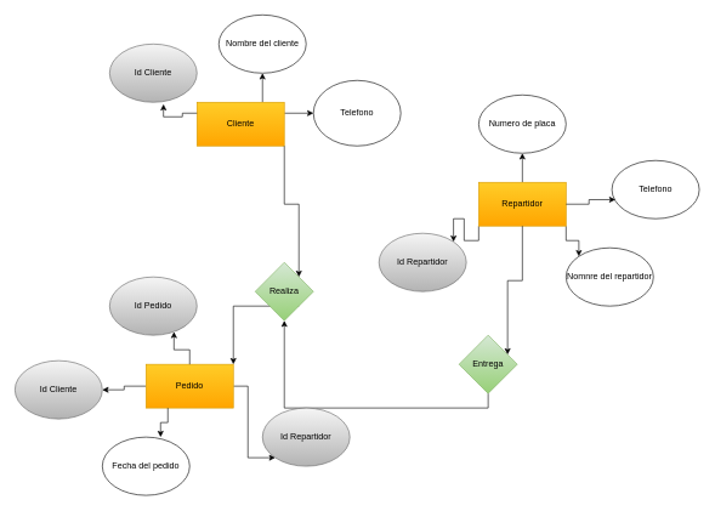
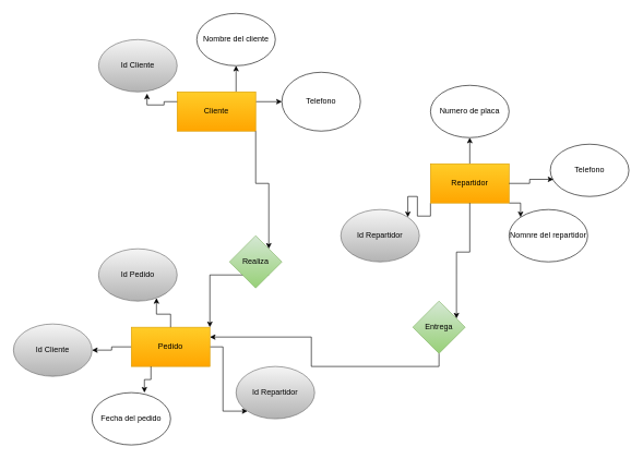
  <mxCell id="0" />
  <mxCell id="1" parent="0" />
  <mxCell id="2" style="edgeStyle=orthogonalEdgeStyle;rounded=0;orthogonalLoop=1;jettySize=auto;html=1;exitX=0.75;exitY=0;exitDx=0;exitDy=0;" edge="1" parent="1" source="5" target="7"><mxGeometry relative="1" as="geometry" /></mxCell>
  <mxCell id="3" style="edgeStyle=orthogonalEdgeStyle;rounded=0;orthogonalLoop=1;jettySize=auto;html=1;exitX=1;exitY=1;exitDx=0;exitDy=0;entryX=1;entryY=0;entryDx=0;entryDy=0;" edge="1" parent="1" source="25" target="18"><mxGeometry relative="1" as="geometry" /></mxCell>
  <mxCell id="4" style="edgeStyle=orthogonalEdgeStyle;rounded=0;orthogonalLoop=1;jettySize=auto;html=1;exitX=1;exitY=0.25;exitDx=0;exitDy=0;entryX=0;entryY=0.5;entryDx=0;entryDy=0;" edge="1" parent="1" source="5" target="28"><mxGeometry relative="1" as="geometry" /></mxCell>
  <mxCell id="5" value="Cliente" style="rounded=0;whiteSpace=wrap;html=1;fillColor=#ffcd28;strokeColor=#d79b00;gradientColor=#ffa500;" vertex="1" parent="1"><mxGeometry x="270" y="140" width="120" height="60" as="geometry" /></mxCell>
  <mxCell id="6" value="Id Cliente" style="ellipse;whiteSpace=wrap;html=1;fillColor=#f5f5f5;gradientColor=#b3b3b3;strokeColor=#666666;" vertex="1" parent="1"><mxGeometry x="150" y="60" width="120" height="80" as="geometry" /></mxCell>
  <mxCell id="7" value="Nombre del cliente" style="ellipse;whiteSpace=wrap;html=1;" vertex="1" parent="1"><mxGeometry x="300" y="20" width="120" height="80" as="geometry" /></mxCell>
  <mxCell id="8" style="edgeStyle=orthogonalEdgeStyle;rounded=0;orthogonalLoop=1;jettySize=auto;html=1;exitX=0.5;exitY=0;exitDx=0;exitDy=0;entryX=0.5;entryY=1;entryDx=0;entryDy=0;" edge="1" parent="1" source="12" target="15"><mxGeometry relative="1" as="geometry" /></mxCell>
  <mxCell id="9" style="edgeStyle=orthogonalEdgeStyle;rounded=0;orthogonalLoop=1;jettySize=auto;html=1;exitX=0;exitY=1;exitDx=0;exitDy=0;entryX=1;entryY=0;entryDx=0;entryDy=0;" edge="1" parent="1" source="12" target="13"><mxGeometry relative="1" as="geometry" /></mxCell>
  <mxCell id="10" style="edgeStyle=orthogonalEdgeStyle;rounded=0;orthogonalLoop=1;jettySize=auto;html=1;exitX=1;exitY=1;exitDx=0;exitDy=0;entryX=0;entryY=0;entryDx=0;entryDy=0;" edge="1" parent="1" source="12" target="14"><mxGeometry relative="1" as="geometry" /></mxCell>
- <mxCell id="11" style="edgeStyle=orthogonalEdgeStyle;rounded=0;orthogonalLoop=1;jettySize=auto;html=1;exitX=0.5;exitY=1;exitDx=0;exitDy=0;" edge="1" parent="1" source="27" target="25"><mxGeometry relative="1" as="geometry" /></mxCell>
+ <mxCell id="11" style="edgeStyle=orthogonalEdgeStyle;rounded=0;orthogonalLoop=1;jettySize=auto;html=1;exitX=0.5;exitY=1;exitDx=0;exitDy=0;entryX=1;entryY=0.25;entryDx=0;entryDy=0;" edge="1" parent="1" source="27" target="18"><mxGeometry relative="1" as="geometry" /></mxCell>
  <mxCell id="12" value="Repartidor" style="rounded=0;whiteSpace=wrap;html=1;fillColor=#ffcd28;strokeColor=#d79b00;gradientColor=#ffa500;" vertex="1" parent="1"><mxGeometry x="657" y="250" width="120" height="60" as="geometry" /></mxCell>
  <mxCell id="13" value="Id Repartidor" style="ellipse;whiteSpace=wrap;html=1;fillColor=#f5f5f5;gradientColor=#b3b3b3;strokeColor=#666666;" vertex="1" parent="1"><mxGeometry x="520" y="320" width="120" height="80" as="geometry" /></mxCell>
- <mxCell id="14" value="Nomnre del repartidor" style="ellipse;whiteSpace=wrap;html=1;" vertex="1" parent="1"><mxGeometry x="777" y="340" width="120" height="80" as="geometry" /></mxCell>
+ <mxCell id="14" value="Nomnre del repartidor" style="ellipse;whiteSpace=wrap;html=1;" vertex="1" parent="1"><mxGeometry x="777" y="320" width="120" height="80" as="geometry" /></mxCell>
  <mxCell id="15" value="Numero de placa" style="ellipse;whiteSpace=wrap;html=1;" vertex="1" parent="1"><mxGeometry x="657" y="130" width="120" height="80" as="geometry" /></mxCell>
  <mxCell id="16" style="edgeStyle=orthogonalEdgeStyle;rounded=0;orthogonalLoop=1;jettySize=auto;html=1;exitX=0;exitY=0.5;exitDx=0;exitDy=0;entryX=1;entryY=0.5;entryDx=0;entryDy=0;" edge="1" parent="1" source="18" target="19"><mxGeometry relative="1" as="geometry" /></mxCell>
  <mxCell id="17" style="edgeStyle=orthogonalEdgeStyle;rounded=0;orthogonalLoop=1;jettySize=auto;html=1;exitX=1;exitY=0.5;exitDx=0;exitDy=0;entryX=0;entryY=1;entryDx=0;entryDy=0;" edge="1" parent="1" source="18" target="20"><mxGeometry relative="1" as="geometry" /></mxCell>
  <mxCell id="18" value="Pedido" style="rounded=0;whiteSpace=wrap;html=1;fillColor=#ffcd28;strokeColor=#d79b00;gradientColor=#ffa500;" vertex="1" parent="1"><mxGeometry x="200" y="500" width="120" height="60" as="geometry" /></mxCell>
  <mxCell id="19" value="Id Cliente" style="ellipse;whiteSpace=wrap;html=1;fillColor=#f5f5f5;gradientColor=#b3b3b3;strokeColor=#666666;" vertex="1" parent="1"><mxGeometry x="20" y="495" width="120" height="80" as="geometry" /></mxCell>
  <mxCell id="20" value="Id Repartidor" style="ellipse;whiteSpace=wrap;html=1;fillColor=#f5f5f5;gradientColor=#b3b3b3;strokeColor=#666666;" vertex="1" parent="1"><mxGeometry x="360" y="560" width="120" height="80" as="geometry" /></mxCell>
  <mxCell id="21" value="Id Pedido" style="ellipse;whiteSpace=wrap;html=1;fillColor=#f5f5f5;gradientColor=#b3b3b3;strokeColor=#666666;" vertex="1" parent="1"><mxGeometry x="150" y="380" width="120" height="80" as="geometry" /></mxCell>
  <mxCell id="22" style="edgeStyle=orthogonalEdgeStyle;rounded=0;orthogonalLoop=1;jettySize=auto;html=1;exitX=0;exitY=0.25;exitDx=0;exitDy=0;entryX=0.617;entryY=1.033;entryDx=0;entryDy=0;entryPerimeter=0;" edge="1" parent="1" source="5" target="6"><mxGeometry relative="1" as="geometry" /></mxCell>
  <mxCell id="23" style="edgeStyle=orthogonalEdgeStyle;rounded=0;orthogonalLoop=1;jettySize=auto;html=1;exitX=0.5;exitY=0;exitDx=0;exitDy=0;entryX=0.737;entryY=0.943;entryDx=0;entryDy=0;entryPerimeter=0;" edge="1" parent="1" source="18" target="21"><mxGeometry relative="1" as="geometry" /></mxCell>
  <mxCell id="24" value="" style="edgeStyle=orthogonalEdgeStyle;rounded=0;orthogonalLoop=1;jettySize=auto;html=1;exitX=1;exitY=1;exitDx=0;exitDy=0;entryX=1;entryY=0;entryDx=0;entryDy=0;" edge="1" parent="1" source="5" target="25"><mxGeometry relative="1" as="geometry"><mxPoint x="390" y="200" as="sourcePoint" /><mxPoint x="320" y="500" as="targetPoint" /></mxGeometry></mxCell>
  <mxCell id="25" value="Realiza" style="rhombus;whiteSpace=wrap;html=1;fillColor=#d5e8d4;gradientColor=#97d077;strokeColor=#82b366;" vertex="1" parent="1"><mxGeometry x="350" y="360" width="80" height="80" as="geometry" /></mxCell>
  <mxCell id="26" value="" style="edgeStyle=orthogonalEdgeStyle;rounded=0;orthogonalLoop=1;jettySize=auto;html=1;exitX=0.5;exitY=1;exitDx=0;exitDy=0;entryX=1;entryY=0.25;entryDx=0;entryDy=0;" edge="1" parent="1" source="12" target="27"><mxGeometry relative="1" as="geometry"><mxPoint x="717" y="310" as="sourcePoint" /><mxPoint x="320" y="515" as="targetPoint" /></mxGeometry></mxCell>
  <mxCell id="27" value="Entrega" style="rhombus;whiteSpace=wrap;html=1;fillColor=#d5e8d4;gradientColor=#97d077;strokeColor=#82b366;" vertex="1" parent="1"><mxGeometry x="630" y="460" width="80" height="80" as="geometry" /></mxCell>
  <mxCell id="28" value="Telefono" style="ellipse;whiteSpace=wrap;html=1;" vertex="1" parent="1"><mxGeometry x="430" y="110" width="120" height="90" as="geometry" /></mxCell>
  <mxCell id="29" value="Telefono" style="ellipse;whiteSpace=wrap;html=1;" vertex="1" parent="1"><mxGeometry x="840" y="220" width="120" height="80" as="geometry" /></mxCell>
  <mxCell id="30" style="edgeStyle=orthogonalEdgeStyle;rounded=0;orthogonalLoop=1;jettySize=auto;html=1;exitX=1;exitY=0.5;exitDx=0;exitDy=0;entryX=0.04;entryY=0.672;entryDx=0;entryDy=0;entryPerimeter=0;" edge="1" parent="1" source="12" target="29"><mxGeometry relative="1" as="geometry" /></mxCell>
  <mxCell id="31" value="Fecha del pedido" style="ellipse;whiteSpace=wrap;html=1;" vertex="1" parent="1"><mxGeometry x="140" y="600" width="120" height="80" as="geometry" /></mxCell>
  <mxCell id="32" style="edgeStyle=orthogonalEdgeStyle;rounded=0;orthogonalLoop=1;jettySize=auto;html=1;exitX=0.25;exitY=1;exitDx=0;exitDy=0;entryX=0.667;entryY=0;entryDx=0;entryDy=0;entryPerimeter=0;" edge="1" parent="1" source="18" target="31"><mxGeometry relative="1" as="geometry" /></mxCell>
